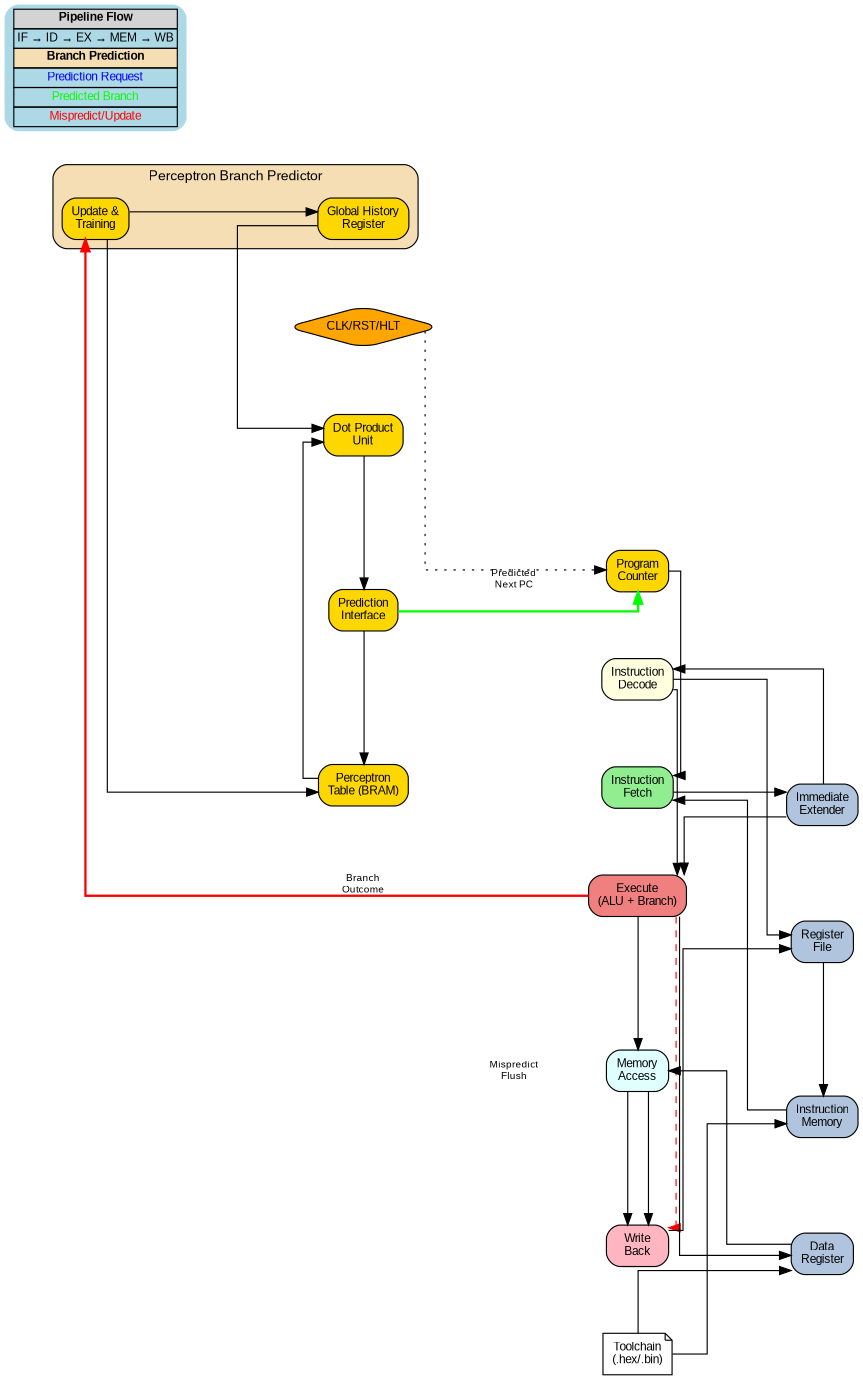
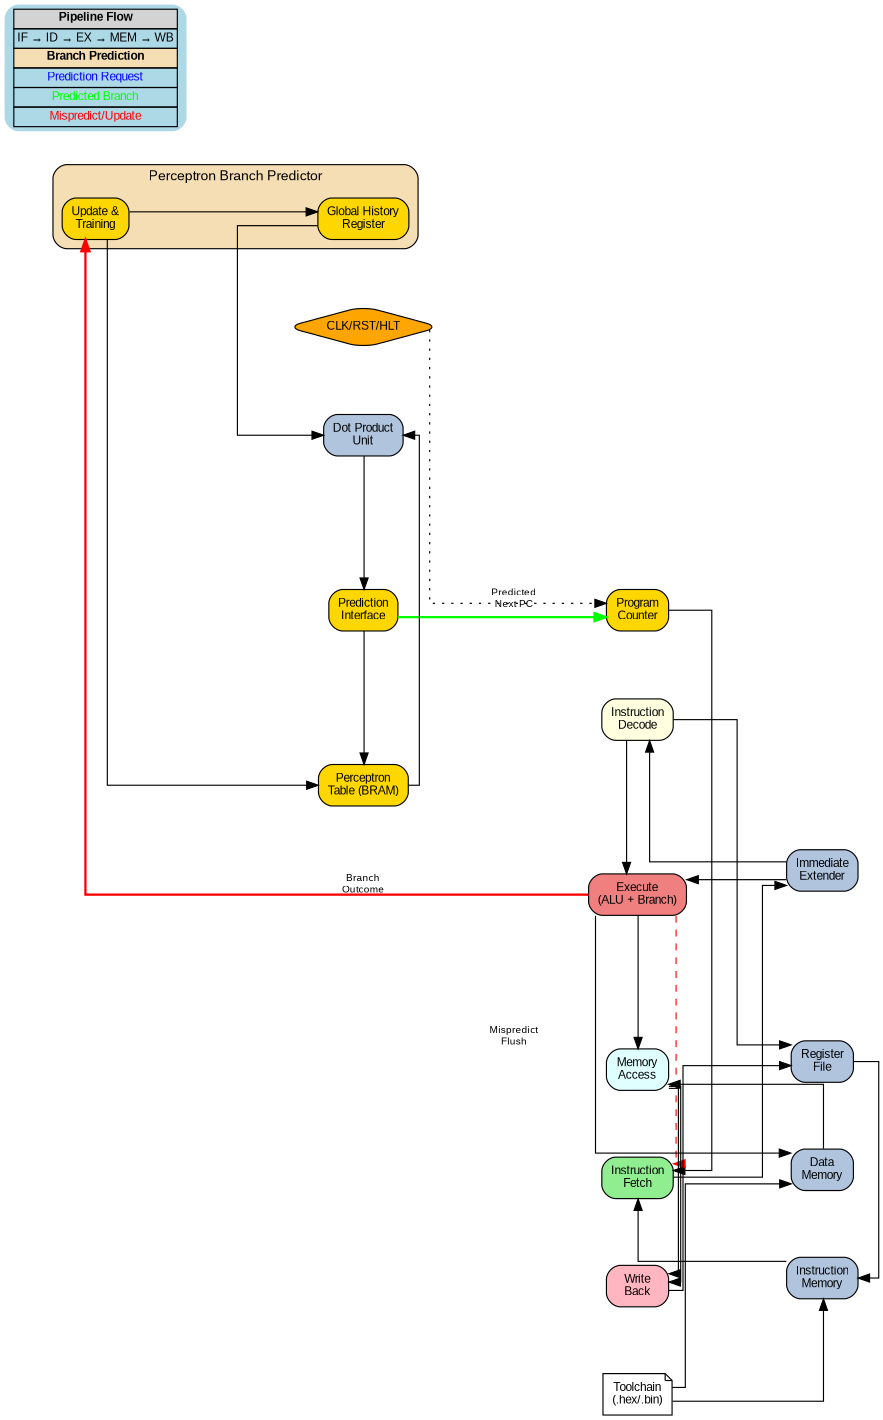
  digraph {
    fontname=Arial
    fontsize=12
    nodesep=0.8
    rankdir=LR
    ranksep=1.2
    splines=ortho
    node [fillcolor=gold fontname=Arial fontsize=10 shape=box style="rounded,filled"]
    edge [fontname=Arial fontsize=9]
    n1 [label="Program\nCounter"]
    n2 [fillcolor=lightgreen label="Instruction\nFetch"]
    n3 [fillcolor=lightyellow label="Instruction\nDecode"]
    n4 [fillcolor=lightcoral label="Execute\n(ALU + Branch)"]
    n5 [fillcolor=lightcyan label="Memory\nAccess"]
    n6 [fillcolor=lightpink label="Write\nBack"]
    n7 [label="Prediction\nInterface"]
    n8 [label="Perceptron\nTable (BRAM)"]
-   n9 [label="Dot Product\nUnit"]
+   n9 [fillcolor=lightsteelblue label="Dot Product\nUnit"]
    n10 [fillcolor=lightsteelblue label="Register\nFile"]
    n11 [fillcolor=lightsteelblue label="Instruction\nMemory"]
-   n12 [fillcolor=lightsteelblue label="Data\nRegister"]
+   n12 [fillcolor=lightsteelblue label="Data\nMemory"]
    n13 [fillcolor=lightsteelblue label="Immediate\nExtender"]
    n14 [label="Global History\nRegister"]
    n15 [label="Update &\nTraining"]
    n16 [fillcolor=white label="Toolchain\n(.hex/.bin)" shape=note]
    n17 [fillcolor=orange label="CLK/RST/HLT" shape=diamond]
    n18 [fillcolor=lightblue label=<         <TABLE BORDER="0" CELLBORDER="1" CELLSPACING="0">         <TR><TD BGCOLOR="lightgray"><B>Pipeline Flow</B></TD></TR>         <TR><TD>IF → ID → EX → MEM → WB</TD></TR>         <TR><TD BGCOLOR="wheat"><B>Branch Prediction</B></TD></TR>         <TR><TD><FONT COLOR="blue">Prediction Request</FONT></TD></TR>         <TR><TD><FONT COLOR="green">Predicted Branch</FONT></TD></TR>         <TR><TD><FONT COLOR="red">Mispredict/Update</FONT></TD></TR>         </TABLE>     > shape=plaintext]
    subgraph sub_1 {
      rank=same
      n1
      n2
      n3
      n4
      n5
      n6
    }
    subgraph sub_2 {
      rank=same
      n7
      n8
      n9
    }
    subgraph sub_3 {
      rank=same
      n10
      n11
      n12
      n13
    }
    subgraph cluster_4 {
      fillcolor=lightgray
      label="Main RISC-V Pipeline"
      style="rounded,filled"
    }
    subgraph cluster_5 {
      fillcolor=wheat
      label="Perceptron Branch Predictor"
      style="rounded,filled"
      n14
      n15
    }
    n1 -> n2
    n2 -> n13
    n3 -> n4
    n3 -> n10
-   n4 -> n6 [color=red label="Mispredict\nFlush" style=dashed]
+   n4 -> n2 [color=red label="Mispredict\nFlush" style=dashed]
    n4 -> n5
    n4 -> n12
    n4 -> n15 [color=red label="Branch\nOutcome" style=bold]
    n5 -> n6
    n5 -> n6
    n6 -> n10
    n7 -> n1 [color=green label="Predicted\nNext PC" style=bold]
    n7 -> n8
    n8 -> n9
    n9 -> n7
    n10 -> n11
    n11 -> n2
    n12 -> n5
    n13 -> n3
    n13 -> n4
    n14 -> n9
    n15 -> n8
    n15 -> n14
    n16 -> n11
    n16 -> n12
    n17 -> n1 [style=dotted]
  }
